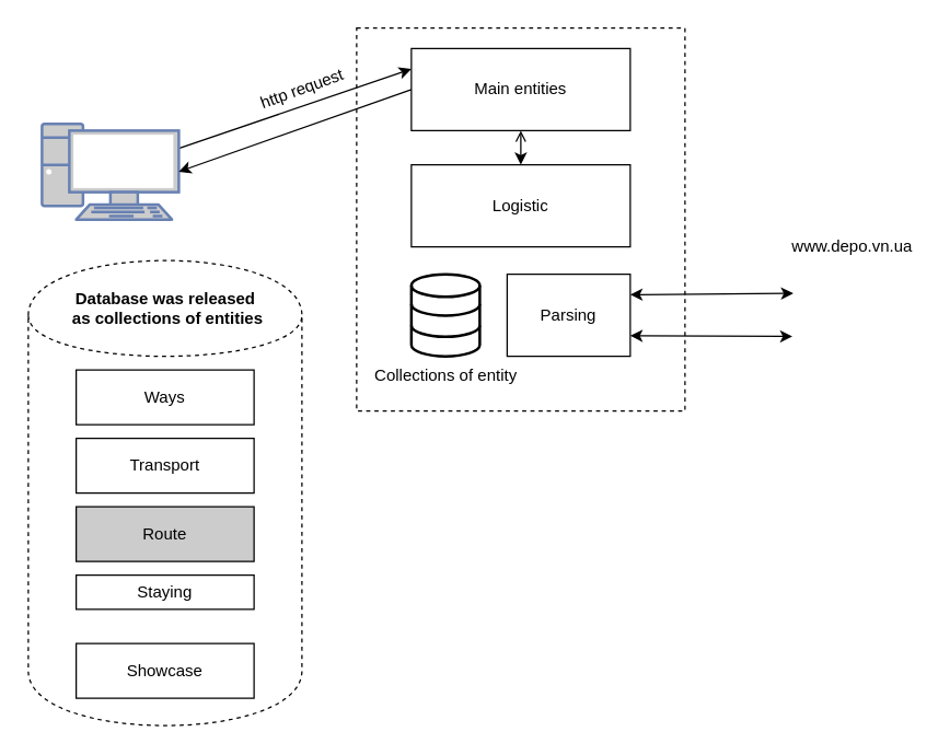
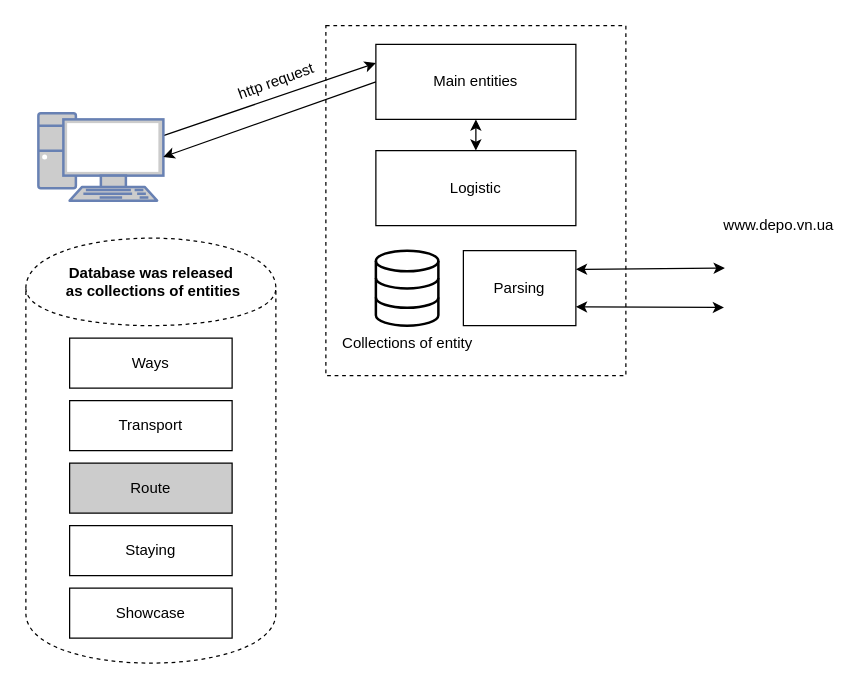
  <mxCell id="0" />
  <mxCell id="1" parent="0" />
  <mxCell id="2" value="" style="rounded=0;whiteSpace=wrap;html=1;dashed=1;" vertex="1" parent="1"><mxGeometry x="260" y="20" width="240" height="280" as="geometry" /></mxCell>
  <mxCell id="3" style="edgeStyle=none;rounded=0;orthogonalLoop=1;jettySize=auto;html=1;exitX=1;exitY=0.25;exitDx=0;exitDy=0;startArrow=classic;startFill=1;entryX=-0.01;entryY=0.164;entryDx=0;entryDy=0;entryPerimeter=0;" edge="1" parent="1" source="4" target="9"><mxGeometry relative="1" as="geometry"><mxPoint x="560" y="140" as="targetPoint" /></mxGeometry></mxCell>
  <mxCell id="4" value="Parsing" style="rounded=0;whiteSpace=wrap;html=1;" vertex="1" parent="1"><mxGeometry x="370" y="200" width="90" height="60" as="geometry" /></mxCell>
  <mxCell id="5" style="rounded=0;orthogonalLoop=1;jettySize=auto;html=1;startArrow=none;startFill=0;entryX=0;entryY=0.25;entryDx=0;entryDy=0;" edge="1" parent="1" source="6" target="10"><mxGeometry relative="1" as="geometry"><mxPoint x="160" y="240" as="targetPoint" /></mxGeometry></mxCell>
  <mxCell id="6" value="" style="fontColor=#0066CC;verticalAlign=top;verticalLabelPosition=bottom;labelPosition=center;align=center;html=1;outlineConnect=0;fillColor=#CCCCCC;strokeColor=#6881B3;gradientColor=none;gradientDirection=north;strokeWidth=2;shape=mxgraph.networks.pc;" vertex="1" parent="1"><mxGeometry x="30" y="90" width="100" height="70" as="geometry" /></mxCell>
  <mxCell id="7" value="http request" style="text;html=1;align=center;verticalAlign=middle;resizable=0;points=[];autosize=1;rotation=340;" vertex="1" parent="1"><mxGeometry x="180" y="55" width="80" height="20" as="geometry" /></mxCell>
  <mxCell id="8" value="Collections of entity" style="html=1;verticalLabelPosition=bottom;align=center;labelBackgroundColor=#ffffff;verticalAlign=top;strokeWidth=2;shadow=0;dashed=0;shape=mxgraph.ios7.icons.data;" vertex="1" parent="1"><mxGeometry x="300" y="200" width="50" height="60" as="geometry" /></mxCell>
  <mxCell id="9" value="" style="outlineConnect=0;dashed=0;verticalLabelPosition=bottom;verticalAlign=top;align=center;html=1;fontSize=12;fontStyle=0;aspect=fixed;pointerEvents=1;shape=mxgraph.aws4.traditional_server;" vertex="1" parent="1"><mxGeometry x="580" y="190" width="83.65" height="145" as="geometry" /></mxCell>
  <mxCell id="10" value="Main entities" style="rounded=0;whiteSpace=wrap;html=1;" vertex="1" parent="1"><mxGeometry x="300" y="35" width="160" height="60" as="geometry" /></mxCell>
  <mxCell id="11" style="edgeStyle=none;rounded=0;orthogonalLoop=1;jettySize=auto;html=1;exitX=1;exitY=0.75;exitDx=0;exitDy=0;startArrow=classic;startFill=1;entryX=-0.018;entryY=0.382;entryDx=0;entryDy=0;entryPerimeter=0;" edge="1" parent="1" source="4" target="9"><mxGeometry relative="1" as="geometry"><mxPoint x="460" y="160.75" as="sourcePoint" /><mxPoint x="570" y="245" as="targetPoint" /></mxGeometry></mxCell>
  <mxCell id="12" value="Logistic" style="rounded=0;whiteSpace=wrap;html=1;" vertex="1" parent="1"><mxGeometry x="300" y="120" width="160" height="60" as="geometry" /></mxCell>
  <mxCell id="13" value="www.depo.vn.ua" style="text;html=1;align=center;verticalAlign=middle;resizable=0;points=[];autosize=1;" vertex="1" parent="1"><mxGeometry x="571.83" y="170" width="100" height="20" as="geometry" /></mxCell>
  <mxCell id="14" value="" style="rounded=0;orthogonalLoop=1;jettySize=auto;html=1;startArrow=none;startFill=0;exitX=0;exitY=0.5;exitDx=0;exitDy=0;entryX=1;entryY=0.5;entryDx=0;entryDy=0;entryPerimeter=0;endArrow=classic;endFill=1;" edge="1" parent="1" source="10" target="6"><mxGeometry relative="1" as="geometry" /></mxCell>
- <mxCell id="15" value="" style="endArrow=open;startArrow=classic;html=1;entryX=0.5;entryY=1;entryDx=0;entryDy=0;exitX=0.5;exitY=0;exitDx=0;exitDy=0;" edge="1" parent="1" source="12" target="10"><mxGeometry width="50" height="50" relative="1" as="geometry"><mxPoint x="130" y="300" as="sourcePoint" /><mxPoint x="180" y="250" as="targetPoint" /></mxGeometry></mxCell>
+ <mxCell id="15" value="" style="endArrow=classic;startArrow=classic;html=1;entryX=0.5;entryY=1;entryDx=0;entryDy=0;exitX=0.5;exitY=0;exitDx=0;exitDy=0;" edge="1" parent="1" source="12" target="10"><mxGeometry width="50" height="50" relative="1" as="geometry"><mxPoint x="130" y="300" as="sourcePoint" /><mxPoint x="180" y="250" as="targetPoint" /></mxGeometry></mxCell>
  <mxCell id="16" value="" style="shape=cylinder;whiteSpace=wrap;html=1;boundedLbl=1;backgroundOutline=1;dashed=1;" vertex="1" parent="1"><mxGeometry x="20" y="190" width="200" height="340" as="geometry" /></mxCell>
  <mxCell id="17" value="Ways" style="rounded=0;whiteSpace=wrap;html=1;" vertex="1" parent="1"><mxGeometry x="55" y="270" width="130" height="40" as="geometry" /></mxCell>
  <mxCell id="18" style="edgeStyle=none;rounded=0;orthogonalLoop=1;jettySize=auto;html=1;exitX=0.75;exitY=1;exitDx=0;exitDy=0;startArrow=classic;startFill=1;endArrow=classic;endFill=1;" edge="1" parent="1" source="17" target="17"><mxGeometry relative="1" as="geometry" /></mxCell>
  <mxCell id="19" value="Transport" style="rounded=0;whiteSpace=wrap;html=1;" vertex="1" parent="1"><mxGeometry x="55" y="320" width="130" height="40" as="geometry" /></mxCell>
  <mxCell id="20" value="Route" style="rounded=0;whiteSpace=wrap;html=1;fillColor=#cccccc;" vertex="1" parent="1"><mxGeometry x="55" y="370" width="130" height="40" as="geometry" /></mxCell>
- <mxCell id="21" value="Staying" style="rounded=0;whiteSpace=wrap;html=1;" vertex="1" parent="1"><mxGeometry x="55" y="420" width="130" height="25" as="geometry" /></mxCell>
+ <mxCell id="21" value="Staying" style="rounded=0;whiteSpace=wrap;html=1;" vertex="1" parent="1"><mxGeometry x="55" y="420" width="130" height="40" as="geometry" /></mxCell>
  <mxCell id="22" value="Showcase" style="rounded=0;whiteSpace=wrap;html=1;" vertex="1" parent="1"><mxGeometry x="55" y="470" width="130" height="40" as="geometry" /></mxCell>
  <mxCell id="23" value="Database was released&lt;br&gt;&amp;nbsp;as collections of entities" style="text;html=1;align=center;verticalAlign=middle;resizable=0;points=[];autosize=1;fontStyle=1" vertex="1" parent="1"><mxGeometry x="40" y="210" width="160" height="30" as="geometry" /></mxCell>
